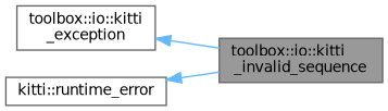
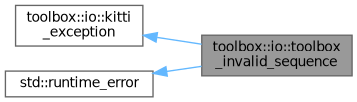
  digraph {
    rankdir=LR
    node [color=gray40 fillcolor=white fontname=Helvetica fontsize=10 shape=box style=filled]
    edge [color=steelblue1 dir=back fontname=Helvetica fontsize=10 labelfontname=Helvetica labelfontsize=10 style=solid]
-   n1 [fillcolor=grey60 fontcolor=black height=0.2 label="toolbox::io::kitti\l_invalid_sequence" width=0.4]
+   n1 [fillcolor=grey60 fontcolor=black height=0.2 label="toolbox::io::toolbox\l_invalid_sequence" width=0.4]
    n2 [height=0.2 label="toolbox::io::kitti\l_exception" width=0.4]
-   n3 [height=0.2 label="kitti::runtime_error" width=0.4]
+   n3 [height=0.2 label="std::runtime_error" width=0.4]
    n2 -> n1
    n3 -> n1
  }
